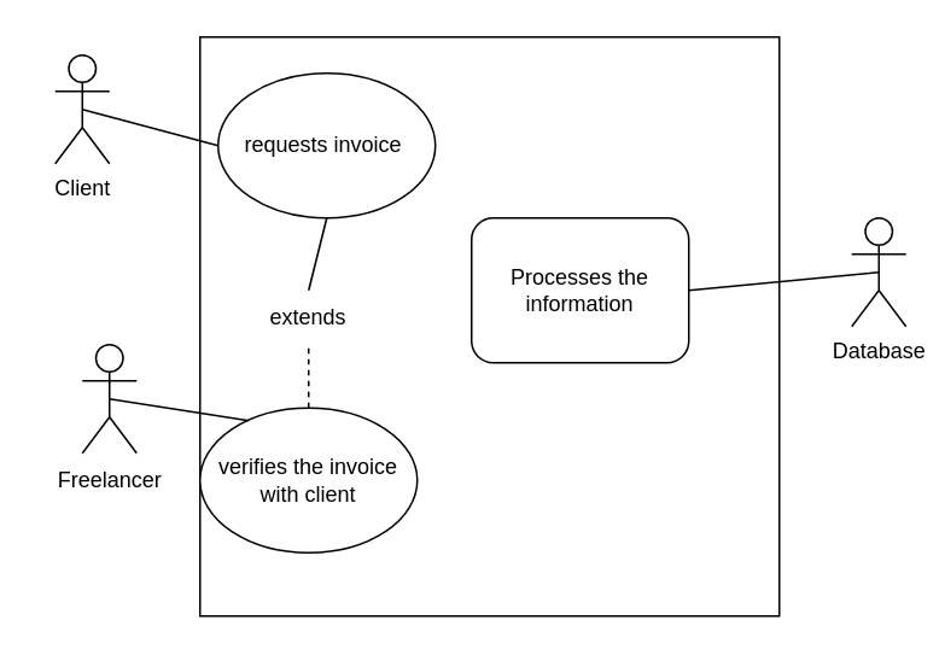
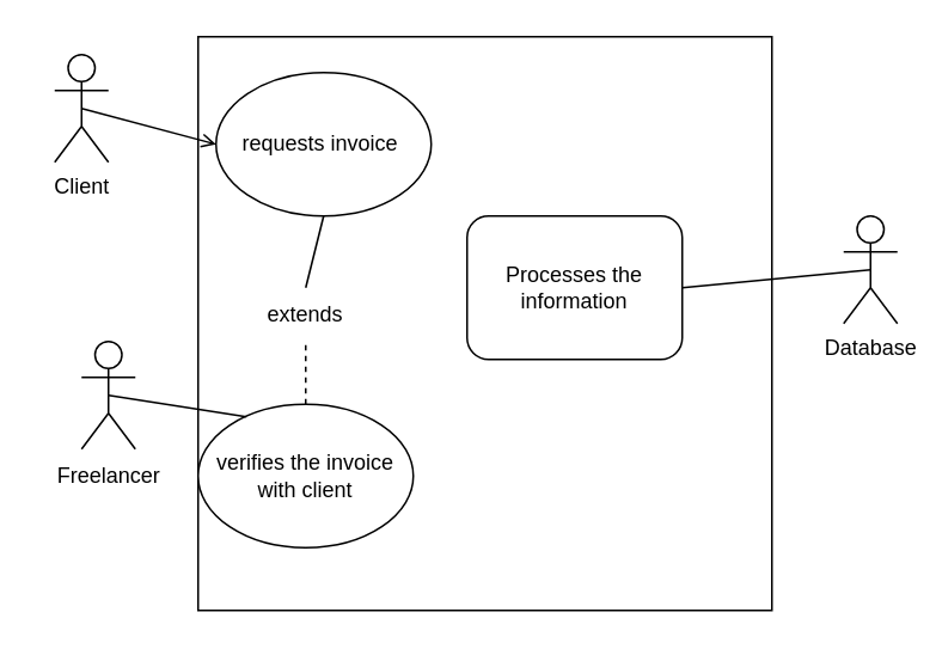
  <mxCell id="0" />
  <mxCell id="1" parent="0" />
  <mxCell id="2" value="" style="shape=umlActor;verticalLabelPosition=bottom;verticalAlign=top;html=1;outlineConnect=0;" vertex="1" parent="1"><mxGeometry x="45" y="190" width="30" height="60" as="geometry" /></mxCell>
  <mxCell id="3" value="" style="whiteSpace=wrap;html=1;aspect=fixed;" vertex="1" parent="1"><mxGeometry x="110" y="20" width="320" height="320" as="geometry" /></mxCell>
  <mxCell id="4" value="Client" style="shape=umlActor;verticalLabelPosition=bottom;verticalAlign=top;html=1;outlineConnect=0;" vertex="1" parent="1"><mxGeometry x="30" y="30" width="30" height="60" as="geometry" /></mxCell>
  <mxCell id="5" value="Database" style="shape=umlActor;verticalLabelPosition=bottom;verticalAlign=top;html=1;outlineConnect=0;" vertex="1" parent="1"><mxGeometry x="470" y="120" width="30" height="60" as="geometry" /></mxCell>
  <mxCell id="6" value="Freelancer" style="text;html=1;align=center;verticalAlign=middle;resizable=0;points=[];autosize=1;strokeColor=none;fillColor=none;" vertex="1" parent="1"><mxGeometry x="20" y="250" width="80" height="30" as="geometry" /></mxCell>
  <mxCell id="7" value="requests invoice&amp;nbsp;" style="ellipse;whiteSpace=wrap;html=1;" vertex="1" parent="1"><mxGeometry x="120" y="40" width="120" height="80" as="geometry" /></mxCell>
  <mxCell id="8" value="verifies the invoice with client" style="ellipse;whiteSpace=wrap;html=1;" vertex="1" parent="1"><mxGeometry x="110" y="225" width="120" height="80" as="geometry" /></mxCell>
  <mxCell id="9" value="Processes the information" style="whiteSpace=wrap;html=1;rounded=1;" vertex="1" parent="1"><mxGeometry x="260" y="120" width="120" height="80" as="geometry" /></mxCell>
  <mxCell id="10" value="" style="endArrow=none;dashed=0;html=1;rounded=0;exitX=0.5;exitY=0;exitDx=0;exitDy=0;entryX=0.5;entryY=1;entryDx=0;entryDy=0;startArrow=none;" edge="1" parent="1" source="11" target="7"><mxGeometry width="50" height="50" relative="1" as="geometry"><mxPoint x="220" y="210" as="sourcePoint" /><mxPoint x="270" y="160" as="targetPoint" /></mxGeometry></mxCell>
  <mxCell id="11" value="extends" style="text;html=1;strokeColor=none;fillColor=none;align=center;verticalAlign=middle;whiteSpace=wrap;rounded=0;" vertex="1" parent="1"><mxGeometry x="140" y="160" width="60" height="30" as="geometry" /></mxCell>
  <mxCell id="12" value="" style="endArrow=none;dashed=1;html=1;rounded=0;exitX=0.5;exitY=0;exitDx=0;exitDy=0;entryX=0.5;entryY=1;entryDx=0;entryDy=0;" edge="1" parent="1" source="8" target="11"><mxGeometry width="50" height="50" relative="1" as="geometry"><mxPoint x="170" y="225" as="sourcePoint" /><mxPoint x="180" y="120" as="targetPoint" /></mxGeometry></mxCell>
  <mxCell id="13" value="" style="endArrow=none;html=1;rounded=0;entryX=0.225;entryY=0.088;entryDx=0;entryDy=0;entryPerimeter=0;exitX=0.5;exitY=0.5;exitDx=0;exitDy=0;exitPerimeter=0;" edge="1" parent="1" source="2" target="8"><mxGeometry width="50" height="50" relative="1" as="geometry"><mxPoint x="60" y="240" as="sourcePoint" /><mxPoint x="110" y="190" as="targetPoint" /></mxGeometry></mxCell>
- <mxCell id="14" value="" style="endArrow=none;html=1;rounded=0;exitX=0.5;exitY=0.5;exitDx=0;exitDy=0;exitPerimeter=0;entryX=0;entryY=0.5;entryDx=0;entryDy=0;" edge="1" parent="1" source="4" target="7"><mxGeometry width="50" height="50" relative="1" as="geometry"><mxPoint x="-40" y="180" as="sourcePoint" /><mxPoint x="10" y="130" as="targetPoint" /></mxGeometry></mxCell>
+ <mxCell id="14" value="" style="endArrow=open;html=1;rounded=0;exitX=0.5;exitY=0.5;exitDx=0;exitDy=0;exitPerimeter=0;entryX=0;entryY=0.5;entryDx=0;entryDy=0;" edge="1" parent="1" source="4" target="7"><mxGeometry width="50" height="50" relative="1" as="geometry"><mxPoint x="-40" y="180" as="sourcePoint" /><mxPoint x="10" y="130" as="targetPoint" /></mxGeometry></mxCell>
  <mxCell id="15" value="" style="endArrow=none;html=1;rounded=0;entryX=1;entryY=0.5;entryDx=0;entryDy=0;exitX=0.5;exitY=0.5;exitDx=0;exitDy=0;exitPerimeter=0;" edge="1" parent="1" source="5" target="9"><mxGeometry width="50" height="50" relative="1" as="geometry"><mxPoint x="300" y="240" as="sourcePoint" /><mxPoint x="350" y="190" as="targetPoint" /></mxGeometry></mxCell>
